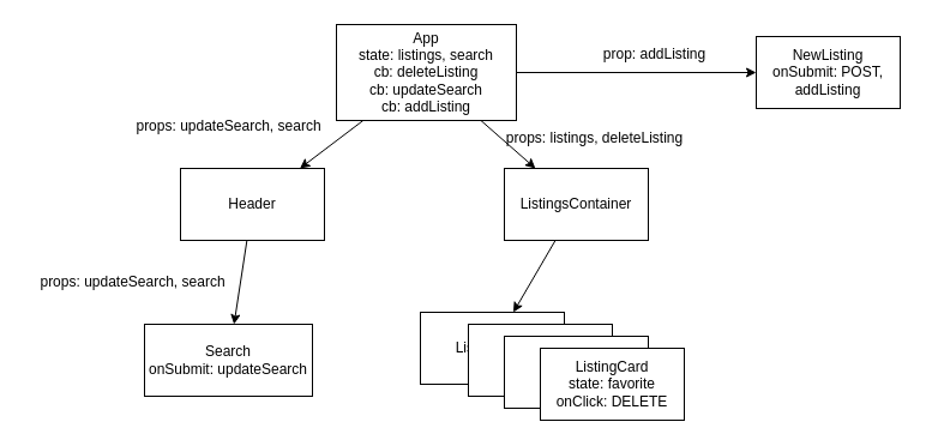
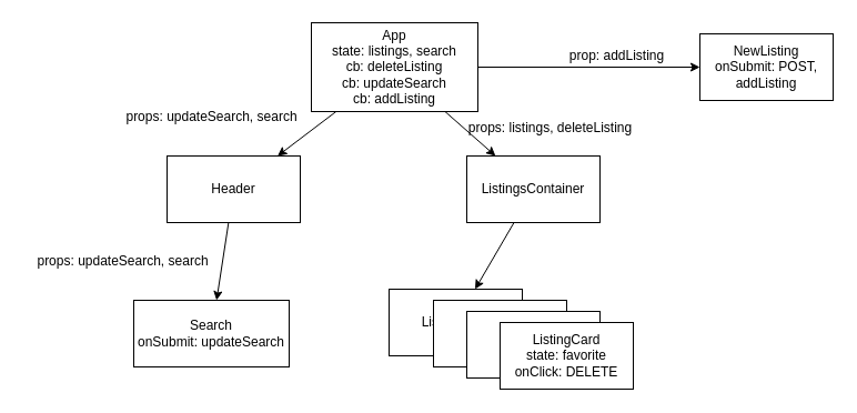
  <mxCell id="0" />
  <mxCell id="1" parent="0" />
  <mxCell id="2" value="" style="edgeStyle=none;html=1;" edge="1" parent="1" source="5" target="7"><mxGeometry relative="1" as="geometry" /></mxCell>
  <mxCell id="3" style="edgeStyle=none;html=1;" edge="1" parent="1" source="5" target="9"><mxGeometry relative="1" as="geometry" /></mxCell>
  <mxCell id="4" value="" style="edgeStyle=none;html=1;" edge="1" parent="1" source="5" target="18"><mxGeometry relative="1" as="geometry" /></mxCell>
  <mxCell id="5" value="App&lt;br&gt;state: listings, search&lt;br&gt;cb: deleteListing&lt;br&gt;cb: updateSearch&lt;br&gt;cb: addListing" style="whiteSpace=wrap;html=1;" vertex="1" parent="1"><mxGeometry x="280" y="20" width="150" height="80" as="geometry" /></mxCell>
  <mxCell id="6" value="" style="edgeStyle=none;html=1;" edge="1" parent="1" source="7" target="10"><mxGeometry relative="1" as="geometry" /></mxCell>
  <mxCell id="7" value="Header" style="whiteSpace=wrap;html=1;" vertex="1" parent="1"><mxGeometry x="150" y="140" width="120" height="60" as="geometry" /></mxCell>
  <mxCell id="8" style="edgeStyle=none;html=1;" edge="1" parent="1" source="9" target="11"><mxGeometry relative="1" as="geometry" /></mxCell>
  <mxCell id="9" value="ListingsContainer" style="whiteSpace=wrap;html=1;" vertex="1" parent="1"><mxGeometry x="420" y="140" width="120" height="60" as="geometry" /></mxCell>
  <mxCell id="10" value="Search&lt;br&gt;onSubmit: updateSearch" style="whiteSpace=wrap;html=1;" vertex="1" parent="1"><mxGeometry x="120" y="270" width="140" height="60" as="geometry" /></mxCell>
  <mxCell id="11" value="ListingCard" style="whiteSpace=wrap;html=1;" vertex="1" parent="1"><mxGeometry x="350" y="260" width="120" height="60" as="geometry" /></mxCell>
  <mxCell id="12" value="ListingCard" style="whiteSpace=wrap;html=1;" vertex="1" parent="1"><mxGeometry x="390" y="270" width="120" height="60" as="geometry" /></mxCell>
  <mxCell id="13" value="ListingCard" style="whiteSpace=wrap;html=1;" vertex="1" parent="1"><mxGeometry x="420" y="280" width="120" height="60" as="geometry" /></mxCell>
  <mxCell id="14" value="ListingCard&lt;br&gt;state: favorite&lt;br&gt;onClick: DELETE" style="whiteSpace=wrap;html=1;" vertex="1" parent="1"><mxGeometry x="450" y="290" width="120" height="60" as="geometry" /></mxCell>
  <mxCell id="15" value="props: listings, deleteListing" style="text;html=1;align=center;verticalAlign=middle;resizable=0;points=[];autosize=1;strokeColor=none;fillColor=none;" vertex="1" parent="1"><mxGeometry x="410" y="100" width="170" height="30" as="geometry" /></mxCell>
  <mxCell id="16" value="props: updateSearch, search" style="text;html=1;align=center;verticalAlign=middle;resizable=0;points=[];autosize=1;strokeColor=none;fillColor=none;" vertex="1" parent="1"><mxGeometry x="100" y="90" width="180" height="30" as="geometry" /></mxCell>
  <mxCell id="17" value="props: updateSearch, search" style="text;html=1;align=center;verticalAlign=middle;resizable=0;points=[];autosize=1;strokeColor=none;fillColor=none;" vertex="1" parent="1"><mxGeometry x="20" y="220" width="180" height="30" as="geometry" /></mxCell>
  <mxCell id="18" value="NewListing&lt;br&gt;onSubmit: POST, addListing" style="whiteSpace=wrap;html=1;" vertex="1" parent="1"><mxGeometry x="630" y="30" width="120" height="60" as="geometry" /></mxCell>
- <mxCell id="19" value="prop: addListing" style="text;html=1;align=center;verticalAlign=middle;resizable=0;points=[];autosize=1;strokeColor=none;fillColor=none;" vertex="1" parent="1"><mxGeometry x="490" y="30" width="110" height="30" as="geometry" /></mxCell>
+ <mxCell id="19" value="prop: addListing" style="text;html=1;align=center;verticalAlign=middle;resizable=0;points=[];autosize=1;strokeColor=none;fillColor=none;" vertex="1" parent="1"><mxGeometry x="500" y="35" width="110" height="30" as="geometry" /></mxCell>
